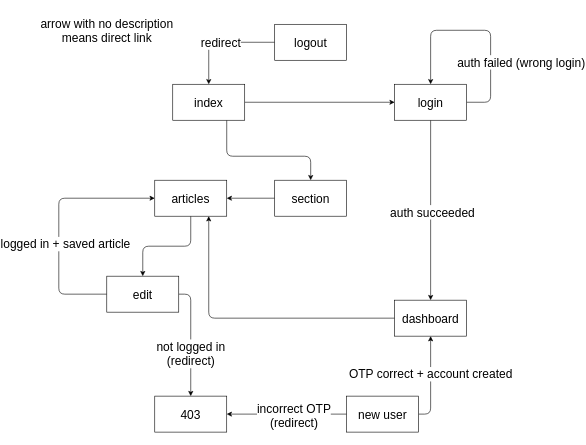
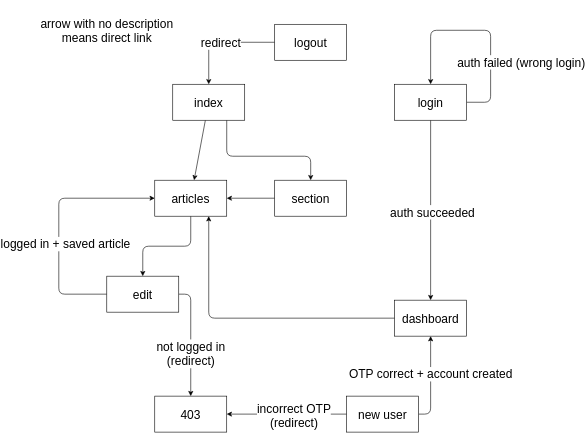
  <mxCell id="0" />
  <mxCell id="1" parent="0" />
- <mxCell id="2" style="edgeStyle=none;html=1;entryX=0;entryY=0.5;entryDx=0;entryDy=0;fontSize=20;" parent="1" source="4" target="13" edge="1"><mxGeometry relative="1" as="geometry" /></mxCell>
+ <mxCell id="2" style="edgeStyle=none;html=1;fontSize=20;" parent="1" source="4" target="6" edge="1"><mxGeometry relative="1" as="geometry" /></mxCell>
  <mxCell id="3" style="edgeStyle=none;html=1;entryX=0.5;entryY=0;entryDx=0;entryDy=0;fontSize=20;exitX=0.75;exitY=1;exitDx=0;exitDy=0;" parent="1" source="4" target="8" edge="1"><mxGeometry relative="1" as="geometry"><Array as="points"><mxPoint x="340" y="260" /><mxPoint x="480" y="260" /></Array></mxGeometry></mxCell>
  <mxCell id="4" value="&lt;font style=&quot;font-size: 20px;&quot;&gt;index&lt;/font&gt;" style="whiteSpace=wrap;html=1;" parent="1" vertex="1"><mxGeometry x="250" y="140" width="120" height="60" as="geometry" /></mxCell>
  <mxCell id="5" style="edgeStyle=none;html=1;entryX=0.5;entryY=0;entryDx=0;entryDy=0;fontSize=20;" parent="1" source="6" target="25" edge="1"><mxGeometry relative="1" as="geometry"><Array as="points"><mxPoint x="280" y="410" /><mxPoint x="200" y="410" /></Array></mxGeometry></mxCell>
  <mxCell id="6" value="articles" style="whiteSpace=wrap;html=1;fontSize=20;" parent="1" vertex="1"><mxGeometry x="220" y="300" width="120" height="60" as="geometry" /></mxCell>
  <mxCell id="7" style="edgeStyle=none;html=1;entryX=1;entryY=0.5;entryDx=0;entryDy=0;fontSize=20;" parent="1" source="8" target="6" edge="1"><mxGeometry relative="1" as="geometry" /></mxCell>
  <mxCell id="8" value="section" style="whiteSpace=wrap;html=1;fontSize=20;" parent="1" vertex="1"><mxGeometry x="420" y="300" width="120" height="60" as="geometry" /></mxCell>
  <mxCell id="9" style="edgeStyle=none;html=1;entryX=0.5;entryY=0;entryDx=0;entryDy=0;fontSize=20;" parent="1" source="13" target="15" edge="1"><mxGeometry relative="1" as="geometry" /></mxCell>
  <mxCell id="10" value="auth succeeded" style="edgeLabel;html=1;align=center;verticalAlign=middle;resizable=0;points=[];fontSize=20;" parent="9" vertex="1" connectable="0"><mxGeometry x="0.009" y="2" relative="1" as="geometry"><mxPoint y="1" as="offset" /></mxGeometry></mxCell>
  <mxCell id="11" style="edgeStyle=none;html=1;fontSize=20;entryX=0.5;entryY=0;entryDx=0;entryDy=0;" parent="1" source="13" target="13" edge="1"><mxGeometry relative="1" as="geometry"><mxPoint x="680" y="70" as="targetPoint" /><Array as="points"><mxPoint x="780" y="170" /><mxPoint x="780" y="50" /><mxPoint x="680" y="50" /></Array></mxGeometry></mxCell>
  <mxCell id="12" value="auth failed (wrong login)" style="edgeLabel;html=1;align=center;verticalAlign=middle;resizable=0;points=[];fontSize=20;" parent="11" vertex="1" connectable="0"><mxGeometry x="-0.379" y="-1" relative="1" as="geometry"><mxPoint x="49" y="1" as="offset" /></mxGeometry></mxCell>
  <mxCell id="13" value="login" style="whiteSpace=wrap;html=1;fontSize=20;" parent="1" vertex="1"><mxGeometry x="620" y="140" width="120" height="60" as="geometry" /></mxCell>
  <mxCell id="14" style="edgeStyle=none;html=1;entryX=0.75;entryY=1;entryDx=0;entryDy=0;fontSize=20;" parent="1" source="15" target="6" edge="1"><mxGeometry relative="1" as="geometry"><Array as="points"><mxPoint x="310" y="530" /></Array></mxGeometry></mxCell>
  <mxCell id="15" value="dashboard" style="whiteSpace=wrap;html=1;fontSize=20;" parent="1" vertex="1"><mxGeometry x="620" y="500" width="120" height="60" as="geometry" /></mxCell>
  <mxCell id="16" value="" style="edgeStyle=none;html=1;entryX=0.5;entryY=1;entryDx=0;entryDy=0;fontSize=20;" parent="1" source="20" target="15" edge="1"><mxGeometry relative="1" as="geometry"><Array as="points"><mxPoint x="680" y="690" /></Array></mxGeometry></mxCell>
  <mxCell id="17" value="&lt;span style=&quot;font-size: 20px;&quot;&gt;OTP correct + account created&lt;/span&gt;" style="edgeLabel;html=1;align=center;verticalAlign=middle;resizable=0;points=[];" vertex="1" connectable="0" parent="16"><mxGeometry x="0.173" y="1" relative="1" as="geometry"><mxPoint as="offset" /></mxGeometry></mxCell>
  <mxCell id="18" value="" style="edgeStyle=none;html=1;exitX=0;exitY=0.5;exitDx=0;exitDy=0;entryX=1;entryY=0.5;entryDx=0;entryDy=0;fontSize=20;" parent="1" source="20" target="26" edge="1"><mxGeometry relative="1" as="geometry" /></mxCell>
  <mxCell id="19" value="&lt;span style=&quot;font-size: 20px;&quot;&gt;incorrect OTP&lt;/span&gt;&lt;br style=&quot;font-size: 20px;&quot;&gt;&lt;span style=&quot;font-size: 20px;&quot;&gt;(redirect)&lt;/span&gt;" style="edgeLabel;html=1;align=center;verticalAlign=middle;resizable=0;points=[];" vertex="1" connectable="0" parent="18"><mxGeometry x="-0.11" y="1" relative="1" as="geometry"><mxPoint as="offset" /></mxGeometry></mxCell>
  <mxCell id="20" value="new user" style="whiteSpace=wrap;html=1;fontSize=20;" parent="1" vertex="1"><mxGeometry x="540" y="660" width="120" height="60" as="geometry" /></mxCell>
  <mxCell id="21" style="edgeStyle=none;html=1;entryX=0;entryY=0.5;entryDx=0;entryDy=0;fontSize=20;exitX=0;exitY=0.5;exitDx=0;exitDy=0;" parent="1" source="25" target="6" edge="1"><mxGeometry relative="1" as="geometry"><Array as="points"><mxPoint x="60" y="490" /><mxPoint x="60" y="330" /></Array></mxGeometry></mxCell>
  <mxCell id="22" value="logged in + saved article" style="edgeLabel;html=1;align=center;verticalAlign=middle;resizable=0;points=[];fontSize=20;" parent="21" vertex="1" connectable="0"><mxGeometry x="-0.175" y="-4" relative="1" as="geometry"><mxPoint x="6" as="offset" /></mxGeometry></mxCell>
  <mxCell id="23" style="edgeStyle=none;html=1;entryX=0.5;entryY=0;entryDx=0;entryDy=0;" edge="1" parent="1" source="25" target="26"><mxGeometry relative="1" as="geometry"><Array as="points"><mxPoint x="280" y="490" /></Array></mxGeometry></mxCell>
  <mxCell id="24" value="&lt;span style=&quot;font-size: 20px;&quot;&gt;not logged in&lt;/span&gt;&lt;br style=&quot;font-size: 20px;&quot;&gt;&lt;span style=&quot;font-size: 20px;&quot;&gt;(redirect)&lt;/span&gt;" style="edgeLabel;html=1;align=center;verticalAlign=middle;resizable=0;points=[];" vertex="1" connectable="0" parent="23"><mxGeometry x="0.247" y="-1" relative="1" as="geometry"><mxPoint as="offset" /></mxGeometry></mxCell>
  <mxCell id="25" value="edit" style="whiteSpace=wrap;html=1;fontSize=20;" parent="1" vertex="1"><mxGeometry x="140" y="460" width="120" height="60" as="geometry" /></mxCell>
  <mxCell id="26" value="403" style="whiteSpace=wrap;html=1;fontSize=20;" parent="1" vertex="1"><mxGeometry x="220" y="660" width="120" height="60" as="geometry" /></mxCell>
  <mxCell id="27" value="redirect" style="edgeStyle=none;html=1;entryX=0.5;entryY=0;entryDx=0;entryDy=0;fontSize=20;" parent="1" source="28" target="4" edge="1"><mxGeometry relative="1" as="geometry"><Array as="points"><mxPoint x="310" y="70" /></Array></mxGeometry></mxCell>
  <mxCell id="28" value="logout" style="whiteSpace=wrap;html=1;fontSize=20;" parent="1" vertex="1"><mxGeometry x="420" y="40" width="120" height="60" as="geometry" /></mxCell>
  <mxCell id="29" value="&lt;font style=&quot;font-size: 20px;&quot;&gt;arrow with no description&lt;br&gt;means direct link&lt;/font&gt;" style="text;html=1;align=center;verticalAlign=middle;resizable=0;points=[];autosize=1;strokeColor=none;fillColor=none;" parent="1" vertex="1"><mxGeometry x="20" y="20" width="240" height="60" as="geometry" /></mxCell>
